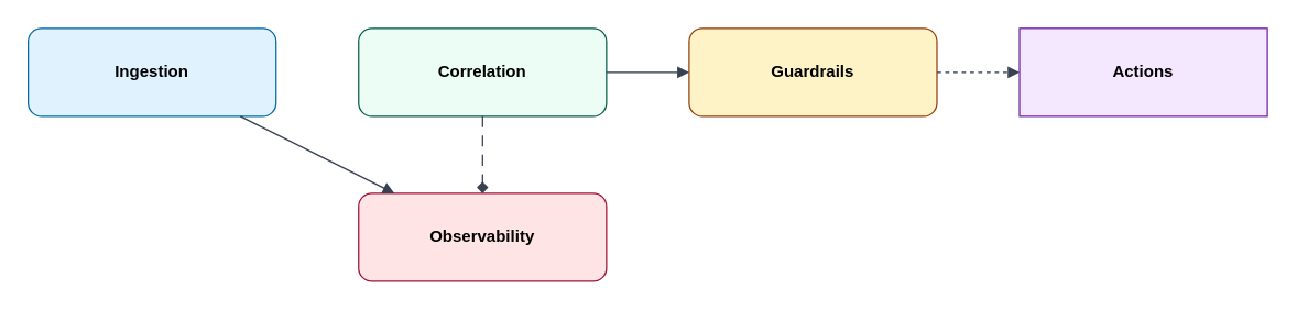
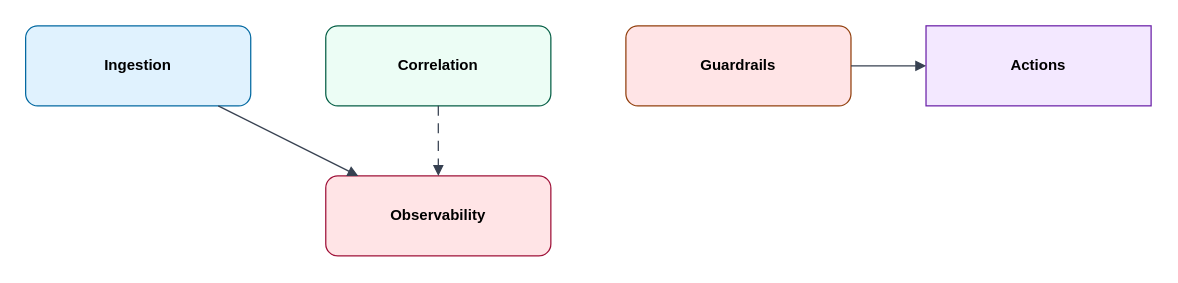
  <mxCell id="0" />
  <mxCell id="1" parent="0" />
  <mxCell id="2" value="Ingestion" style="rounded=1;whiteSpace=wrap;html=1;fillColor=#E0F2FE;strokeColor=#0369A1;fontStyle=1;spacing=8;" vertex="1" parent="1"><mxGeometry x="20" y="20" width="180" height="64" as="geometry" /></mxCell>
  <mxCell id="3" value="Correlation" style="rounded=1;whiteSpace=wrap;html=1;fillColor=#ECFDF5;strokeColor=#065F46;fontStyle=1;spacing=8;" vertex="1" parent="1"><mxGeometry x="260" y="20" width="180" height="64" as="geometry" /></mxCell>
- <mxCell id="4" value="Guardrails" style="rounded=1;whiteSpace=wrap;html=1;fillColor=#FEF3C7;strokeColor=#92400E;fontStyle=1;spacing=8;" vertex="1" parent="1"><mxGeometry x="500" y="20" width="180" height="64" as="geometry" /></mxCell>
+ <mxCell id="4" value="Guardrails" style="rounded=1;whiteSpace=wrap;html=1;fillColor=#ffe4e6;strokeColor=#92400E;fontStyle=1;spacing=8;" vertex="1" parent="1"><mxGeometry x="500" y="20" width="180" height="64" as="geometry" /></mxCell>
  <mxCell id="5" value="Actions" style="whiteSpace=wrap;html=1;fillColor=#F3E8FF;strokeColor=#6B21A8;fontStyle=1;spacing=8;rounded=0;" vertex="1" parent="1"><mxGeometry x="740" y="20" width="180" height="64" as="geometry" /></mxCell>
  <mxCell id="6" value="Observability" style="rounded=1;whiteSpace=wrap;html=1;fillColor=#FFE4E6;strokeColor=#9F1239;fontStyle=1;spacing=8;" vertex="1" parent="1"><mxGeometry x="260" y="140" width="180" height="64" as="geometry" /></mxCell>
  <mxCell id="7" value="" style="endArrow=block;endFill=1;strokeColor=#374151;rounded=0;" edge="1" parent="1" source="2" target="6"><mxGeometry relative="1" as="geometry" /></mxCell>
- <mxCell id="8" value="" style="endArrow=block;endFill=1;strokeColor=#374151;rounded=0;" edge="1" parent="1" source="3" target="4"><mxGeometry relative="1" as="geometry" /></mxCell>
- <mxCell id="9" value="" style="endArrow=block;endFill=1;strokeColor=#374151;rounded=0;dashed=1;" edge="1" parent="1" source="4" target="5"><mxGeometry relative="1" as="geometry" /></mxCell>
- <mxCell id="10" value="" style="endArrow=diamond;endFill=1;strokeColor=#374151;dashed=1;dashPattern=8 6;rounded=0;" edge="1" parent="1" source="3" target="6"><mxGeometry relative="1" as="geometry" /></mxCell>
+ <mxCell id="9" value="" style="endArrow=block;endFill=1;strokeColor=#374151;rounded=0;" edge="1" parent="1" source="4" target="5"><mxGeometry relative="1" as="geometry" /></mxCell>
+ <mxCell id="10" value="" style="endArrow=block;endFill=1;strokeColor=#374151;dashed=1;dashPattern=8 6;rounded=0;" edge="1" parent="1" source="3" target="6"><mxGeometry relative="1" as="geometry" /></mxCell>
